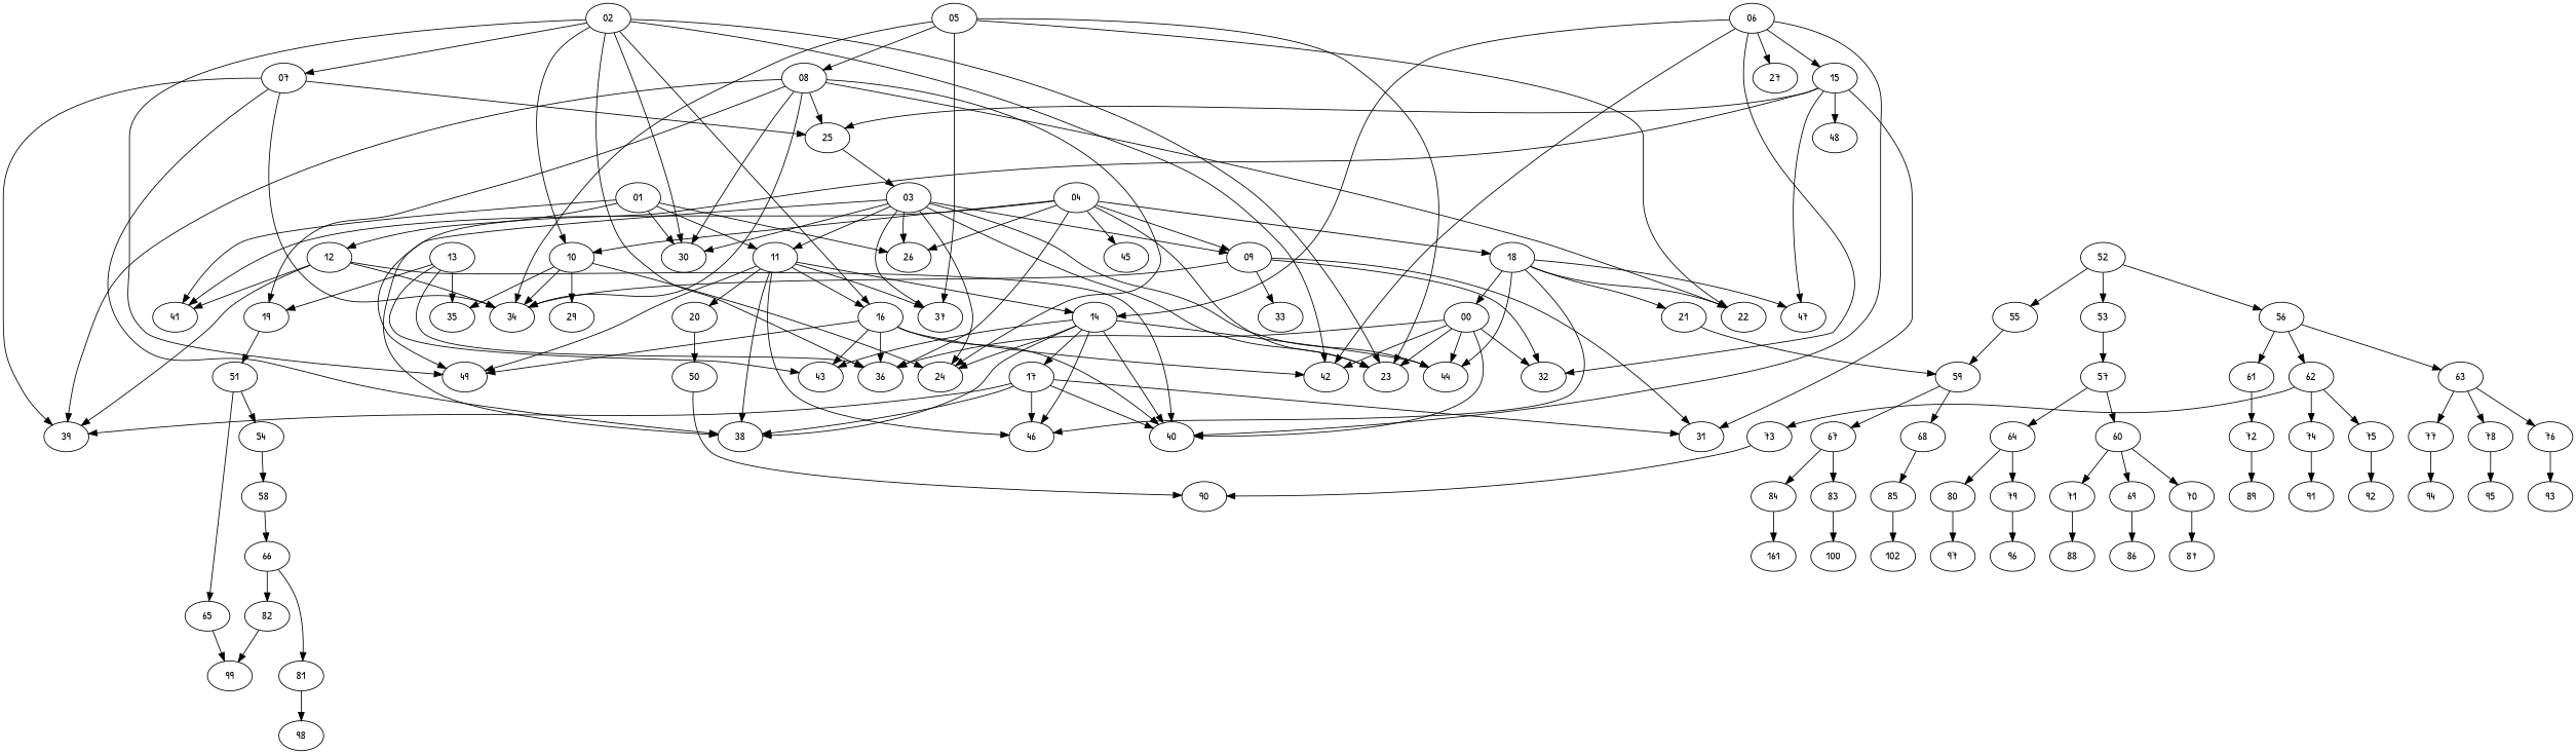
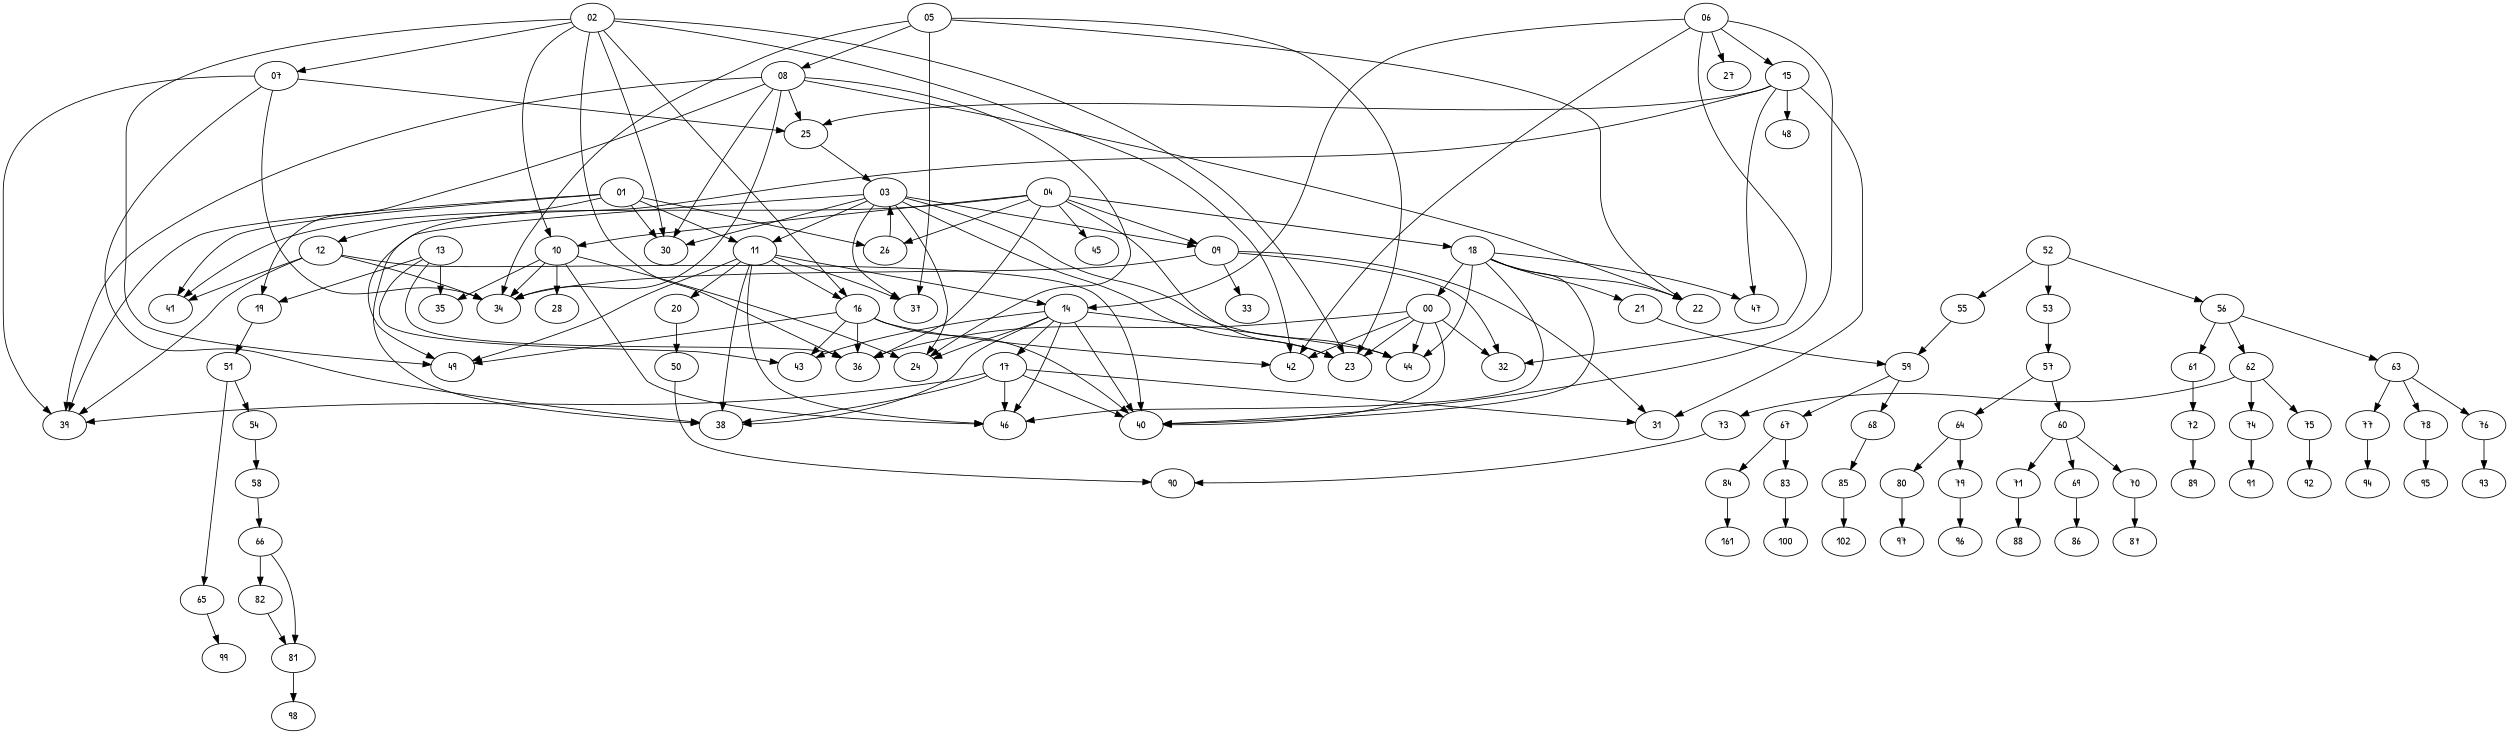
  digraph {
    fontname="Patrick Hand"
    node [fontname="Patrick Hand"]
    edge [fontname="Patrick Hand"]
    00
    23
    32
    36
    40
    42
    44
    01
    11
    12
    26
    30
    39
    41
    16
    49
    37
    38
    14
    46
    20
    34
    43
    24
    17
    50
    02
    07
    10
    25
-   28 [label=29]
+   28
    35
    03
    09
    31
    33
    04
    18
    45
    22
    47
    21
    59
    05
    08
    19
    51
    06
    15
    27
    48
    65
    54
    90
    13
    67
    68
    99
    58
    83
    84
    85
    52
    53
    55
    56
    57
    61
    62
    63
    60
    64
    66
    69
    70
    71
    72
    73
    74
    75
    76
    77
    78
    79
    80
    81
    82
    86
    87
    88
    89
    91
    92
    93
    94
    95
    96
    97
    98
    100
    n101 [label=161]
    102
    00 -> 23
    00 -> 32
    00 -> 36
    00 -> 40
    00 -> 42
    00 -> 44
    01 -> 11
    01 -> 12
    01 -> 26
    01 -> 30
+   01 -> 39
    01 -> 41
    11 -> 16
    11 -> 49
    11 -> 37
    11 -> 38
    11 -> 14
    11 -> 46
    11 -> 20
    12 -> 40
    12 -> 39
    12 -> 41
    12 -> 34
    16 -> 36
    16 -> 40
    16 -> 42
    16 -> 49
    16 -> 43
    14 -> 40
    14 -> 44
    14 -> 38
    14 -> 46
    14 -> 43
    14 -> 24
    14 -> 17
    20 -> 50
    17 -> 40
    17 -> 39
    17 -> 38
    17 -> 46
    17 -> 31
    50 -> 90
    02 -> 23
    02 -> 36
    02 -> 42
    02 -> 30
    02 -> 16
    02 -> 49
    02 -> 07
    02 -> 10
    07 -> 39
    07 -> 38
    07 -> 34
    07 -> 25
+   10 -> 46
    10 -> 34
    10 -> 24
    10 -> 28
    10 -> 35
    25 -> 03
    03 -> 23
    03 -> 44
    03 -> 11
-   03 -> 26
+   26 -> 03
    03 -> 30
    03 -> 37
    03 -> 38
    03 -> 24
    03 -> 09
    09 -> 32
    09 -> 34
    09 -> 31
    09 -> 33
    04 -> 23
    04 -> 36
    04 -> 26
    04 -> 41
    04 -> 10
    04 -> 09
    04 -> 18
    04 -> 45
    18 -> 00
+   18 -> 40
    18 -> 44
    18 -> 46
    18 -> 22
    18 -> 47
    18 -> 21
    21 -> 59
    59 -> 67
    59 -> 68
    05 -> 23
    05 -> 37
    05 -> 34
    05 -> 22
    05 -> 08
    08 -> 30
    08 -> 39
    08 -> 34
    08 -> 24
    08 -> 25
    08 -> 22
    08 -> 19
    19 -> 51
    51 -> 65
    51 -> 54
    06 -> 32
    06 -> 40
    06 -> 42
    06 -> 14
    06 -> 15
    06 -> 27
    15 -> 49
    15 -> 25
    15 -> 31
    15 -> 47
    15 -> 48
    65 -> 99
    54 -> 58
    13 -> 36
    13 -> 43
    13 -> 35
    13 -> 19
    67 -> 83
    67 -> 84
    68 -> 85
    58 -> 66
    83 -> 100
    84 -> n101
    85 -> 102
    52 -> 53
    52 -> 55
    52 -> 56
    53 -> 57
    55 -> 59
    56 -> 61
    56 -> 62
    56 -> 63
    57 -> 60
    57 -> 64
    61 -> 72
    62 -> 73
    62 -> 74
    62 -> 75
    63 -> 76
    63 -> 77
    63 -> 78
    60 -> 69
    60 -> 70
    60 -> 71
    64 -> 79
    64 -> 80
    66 -> 81
    66 -> 82
    69 -> 86
    70 -> 87
    71 -> 88
    72 -> 89
    73 -> 90
    74 -> 91
    75 -> 92
    76 -> 93
    77 -> 94
    78 -> 95
    79 -> 96
    80 -> 97
    81 -> 98
-   82 -> 99
+   82 -> 81
  }
